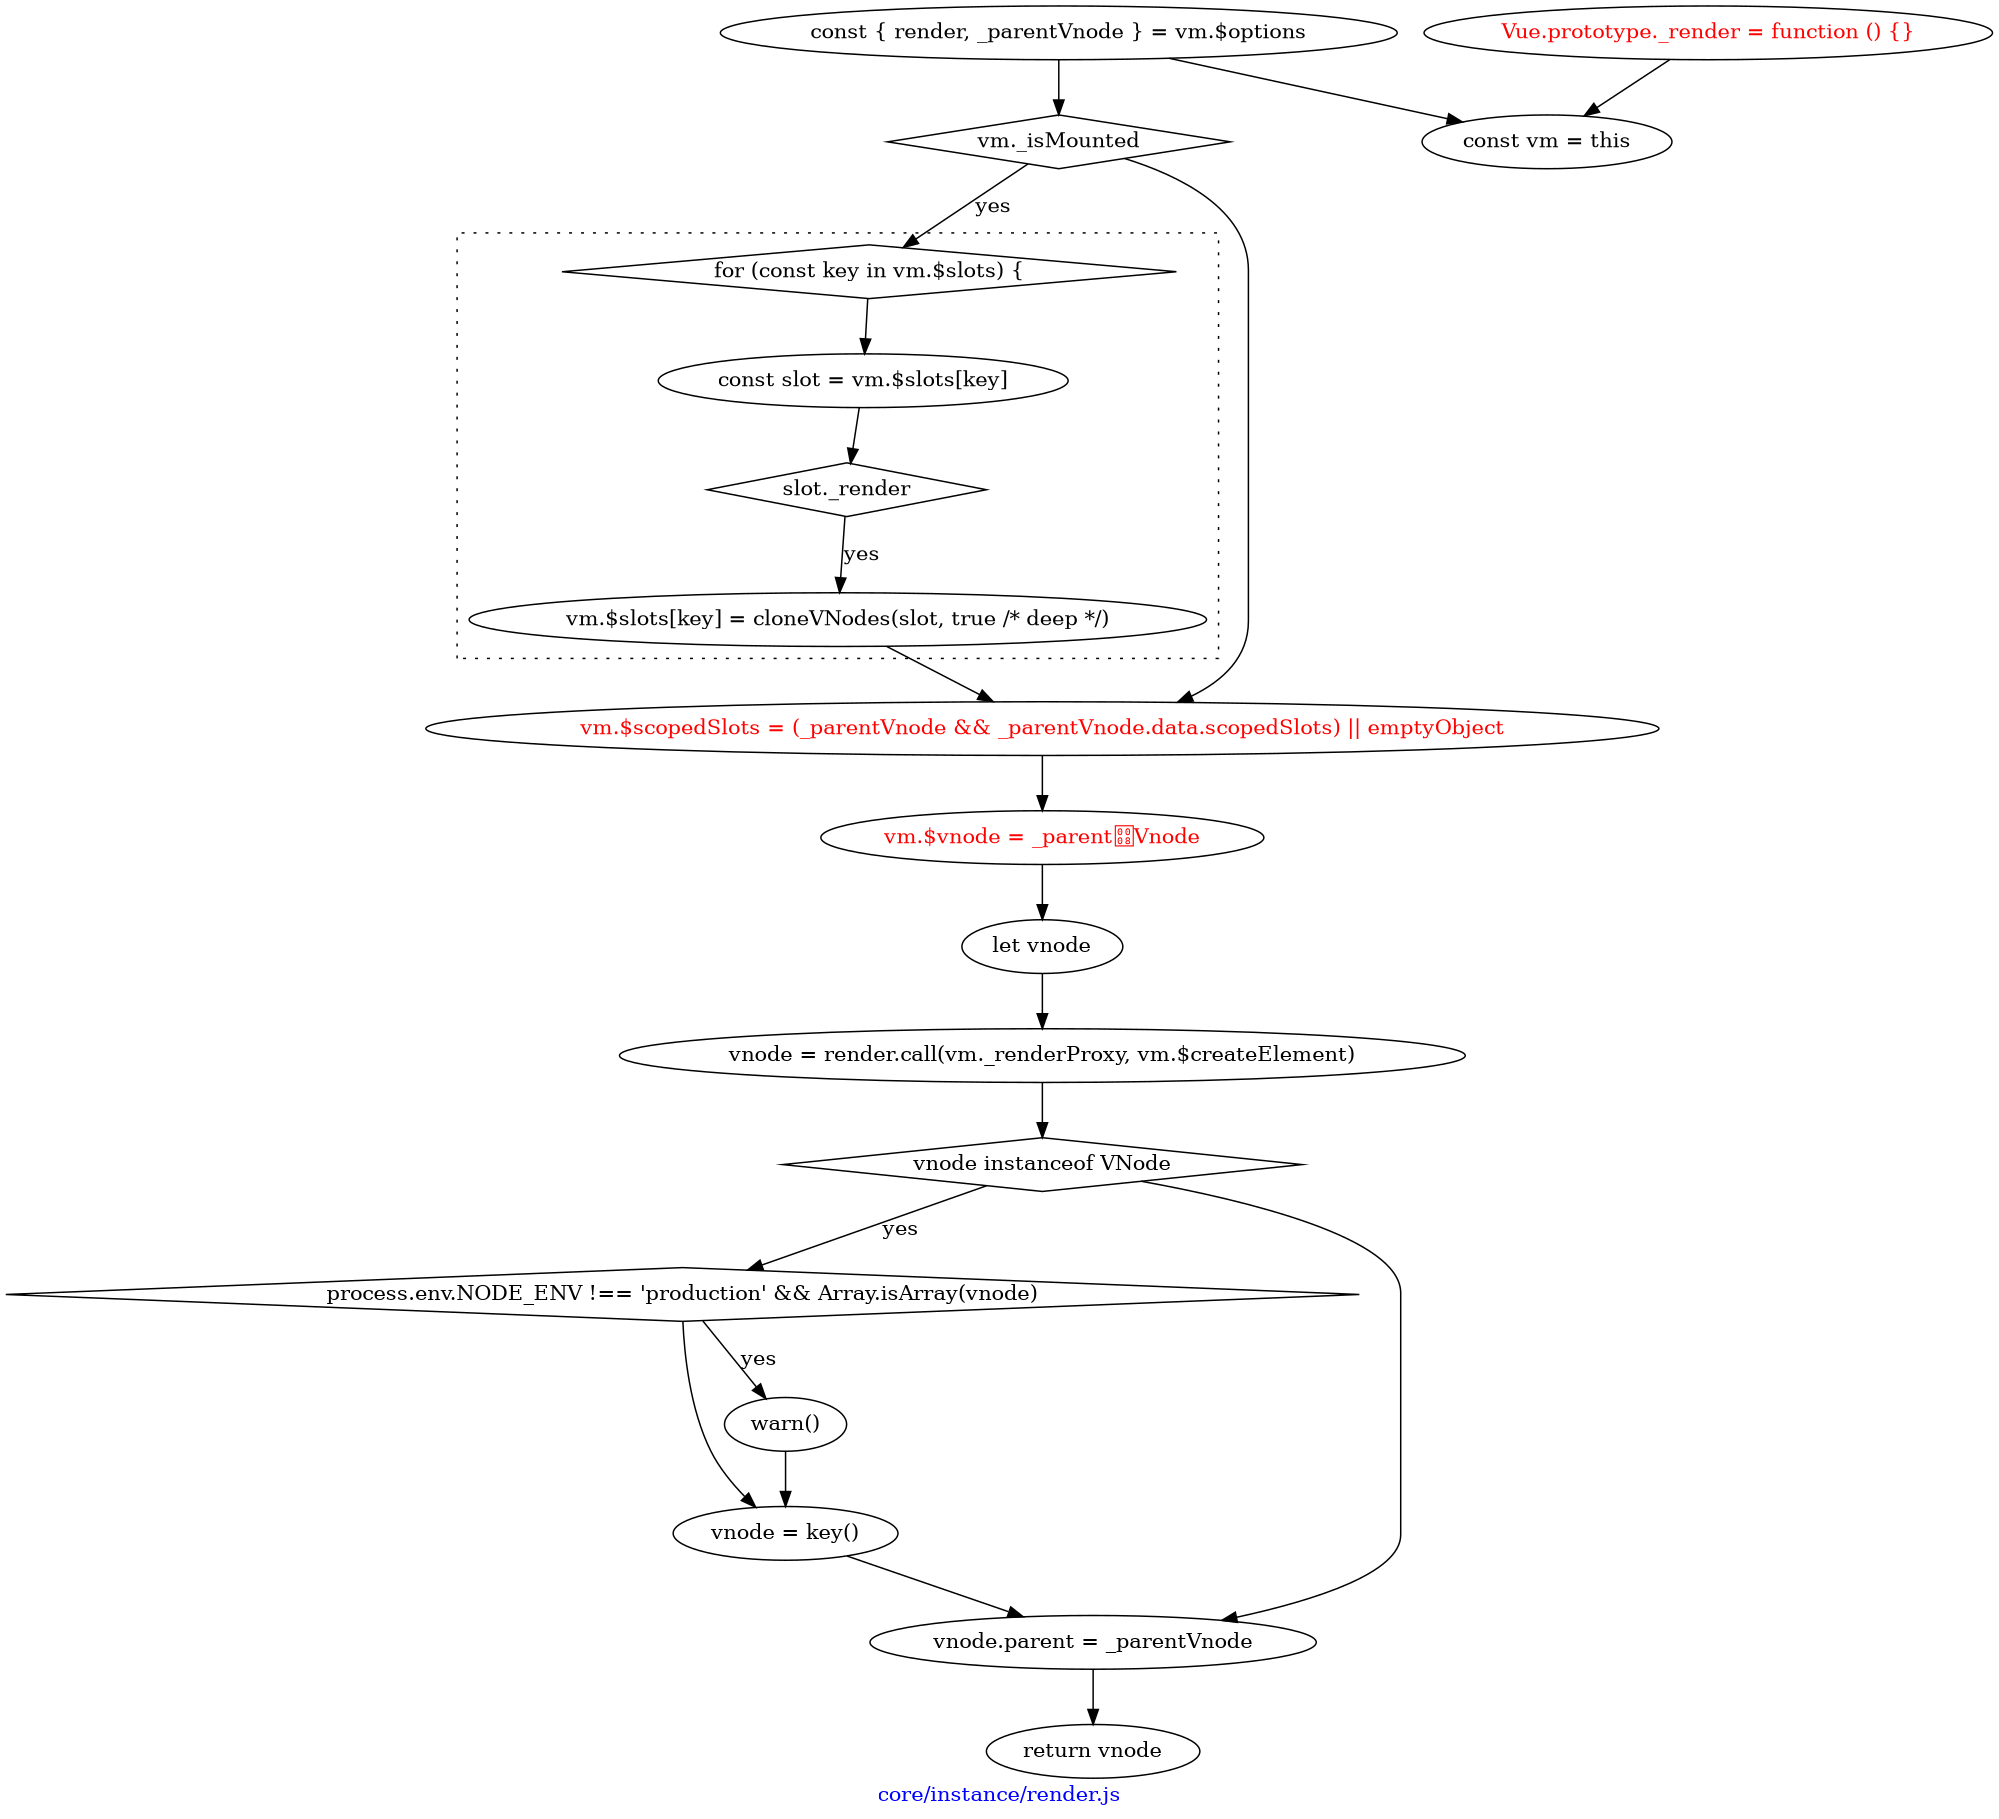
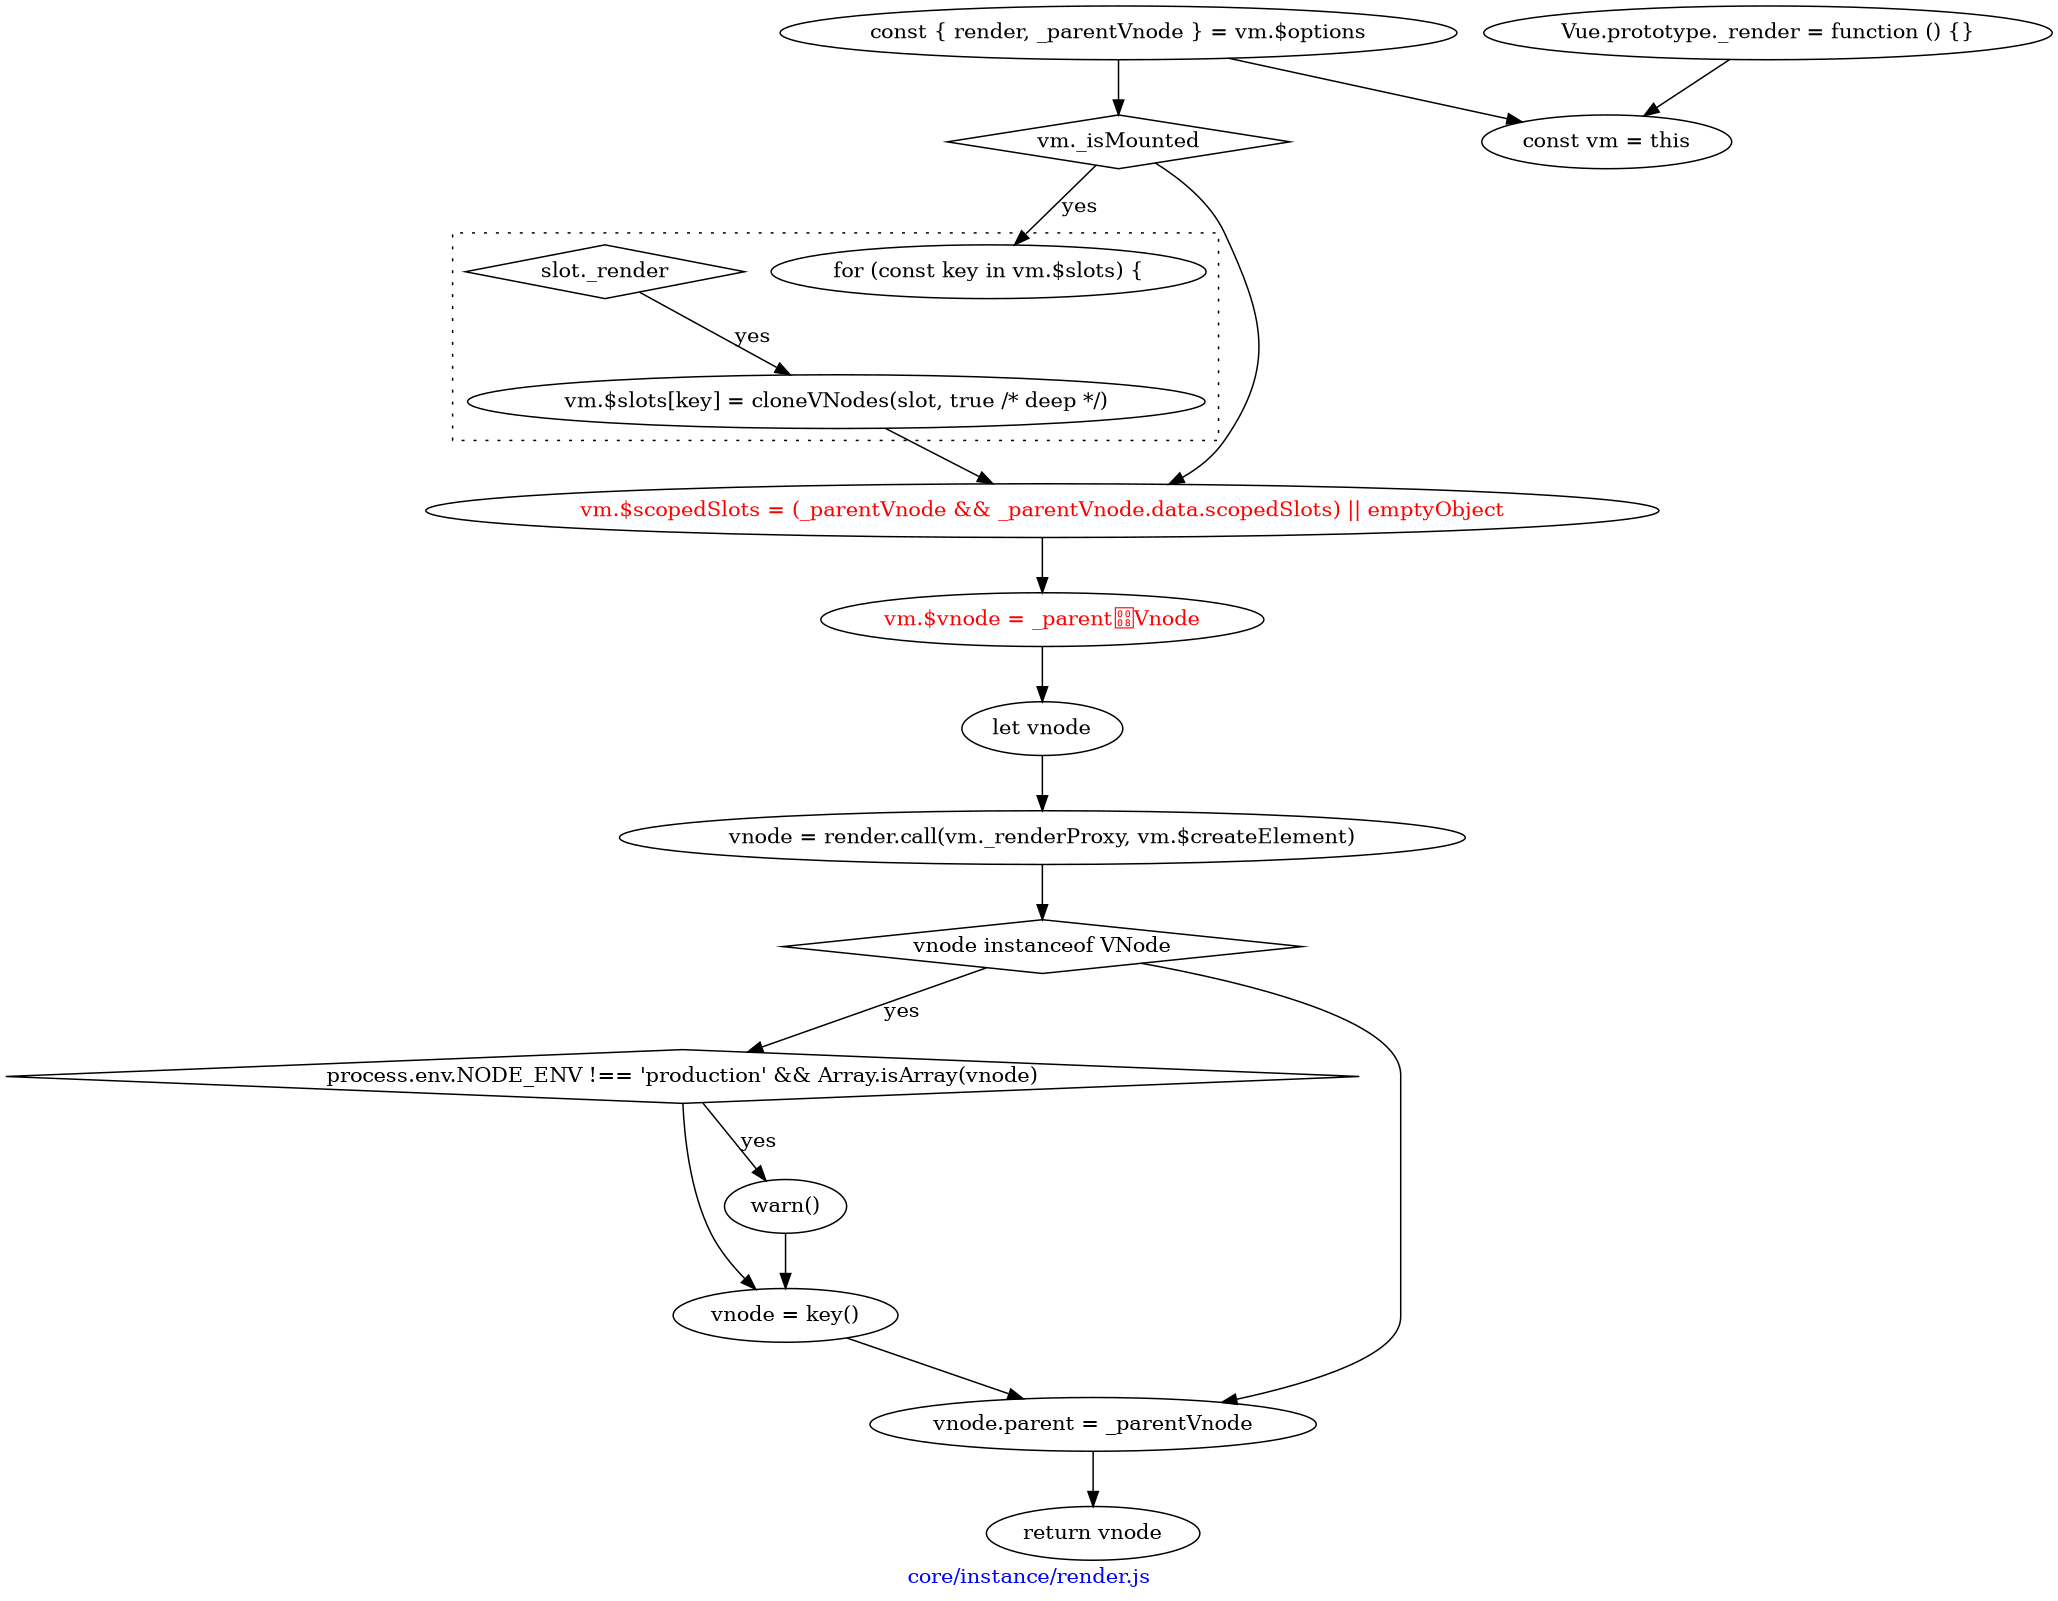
  digraph {
    fontcolor=blue
    label="core/instance/render.js"
-   n1 [label="for (const key in vm.$slots) {" shape=diamond]
-   n2 [label="const slot = vm.$slots[key]"]
+   n1 [label="for (const key in vm.$slots) {"]
    n3 [label="slot._render" shape=diamond]
    n4 [label="vm.$slots[key] = cloneVNodes(slot, true /* deep */)"]
    n5 [fontcolor=red label="vm.$scopedSlots = (_parentVnode && _parentVnode.data.scopedSlots) || emptyObject"]
-   n6 [label="Vue.prototype._render = function () {}" fontcolor=red]
+   n6 [label="Vue.prototype._render = function () {}"]
    n7 [label="const vm = this"]
    n8 [label="const { render, _parentVnode } = vm.$options"]
    n9 [label="vm._isMounted" shape=diamond]
    n10 [fontcolor=red label="vm.$vnode = _parentVnode"]
    n11 [label="let vnode"]
    n12 [label="vnode = render.call(vm._renderProxy, vm.$createElement)"]
    n13 [label="vnode instanceof VNode" shape=diamond]
    n14 [label="process.env.NODE_ENV !== 'production' && Array.isArray(vnode)" shape=diamond]
    n15 [label="vnode.parent = _parentVnode"]
    n16 [label="warn()"]
    n17 [label="vnode = key()"]
    n18 [label="return vnode"]
    subgraph cluster_1 {
      label=""
      style=dotted
      n1
-     n2
      n3
      n4
    }
-   n1 -> n2
-   n2 -> n3
    n3 -> n4 [label=yes]
    n4 -> n5
    n5 -> n10
    n6 -> n7
    n8 -> n7
    n8 -> n9
    n9 -> n1 [label=yes]
    n9 -> n5
    n10 -> n11
    n11 -> n12
    n12 -> n13
    n13 -> n14 [label=yes]
    n13 -> n15
    n14 -> n16 [label=yes]
    n14 -> n17
    n15 -> n18
    n16 -> n17
    n17 -> n15
  }
